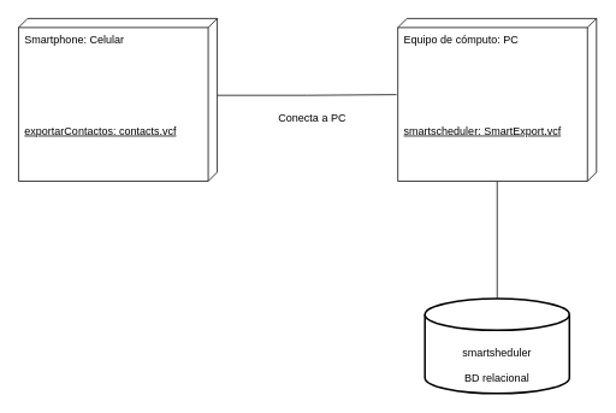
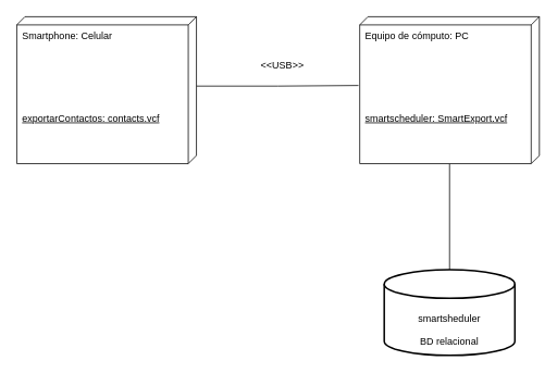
  <mxCell id="0" />
  <mxCell id="1" parent="0" />
  <mxCell id="2" style="edgeStyle=orthogonalEdgeStyle;rounded=0;orthogonalLoop=1;jettySize=auto;html=1;entryX=0.5;entryY=0;entryDx=0;entryDy=0;entryPerimeter=0;fontColor=#000000;endArrow=none;endFill=0;strokeColor=#000000;" edge="1" parent="1" source="3" target="6"><mxGeometry relative="1" as="geometry" /></mxCell>
  <mxCell id="3" value="Equipo de cómputo: PC&lt;br&gt;&lt;br&gt;&lt;br&gt;&lt;br&gt;&lt;br&gt;&lt;br&gt;&lt;br&gt;&lt;span style=&quot;text-align: center&quot;&gt;&lt;u&gt;smartscheduler: SmartExport.vcf&lt;/u&gt;&lt;/span&gt;" style="verticalAlign=top;align=left;shape=cube;size=10;direction=south;fontStyle=0;html=1;boundedLbl=1;spacingLeft=5;fillColor=#FFFFFF;strokeColor=#000000;fontColor=#000000;" vertex="1" parent="1"><mxGeometry x="440" y="20" width="220" height="180" as="geometry" /></mxCell>
  <mxCell id="4" style="edgeStyle=orthogonalEdgeStyle;rounded=0;orthogonalLoop=1;jettySize=auto;html=1;exitX=0;exitY=0;exitDx=85;exitDy=0;exitPerimeter=0;entryX=0.468;entryY=1.007;entryDx=0;entryDy=0;entryPerimeter=0;fontColor=#000000;strokeColor=#000000;endArrow=none;endFill=0;" edge="1" parent="1" source="5" target="3"><mxGeometry relative="1" as="geometry" /></mxCell>
  <mxCell id="5" value="Smartphone: Celular&lt;br&gt;&lt;br&gt;&lt;span style=&quot;text-align: center&quot;&gt;&lt;br&gt;&lt;br&gt;&lt;br&gt;&lt;br&gt;&lt;br&gt;&lt;u&gt;exportarContactos: contacts.vcf&lt;/u&gt;&lt;/span&gt;" style="verticalAlign=top;align=left;shape=cube;size=10;direction=south;fontStyle=0;html=1;boundedLbl=1;spacingLeft=5;fillColor=#FFFFFF;strokeColor=#000000;fontColor=#000000;" vertex="1" parent="1"><mxGeometry x="20" y="20" width="220" height="180" as="geometry" /></mxCell>
  <mxCell id="6" value="&lt;br&gt;&lt;br&gt;&lt;br&gt;smartsheduler&lt;br&gt;&lt;br&gt;BD relacional" style="strokeWidth=2;html=1;shape=mxgraph.flowchart.database;whiteSpace=wrap;fontColor=#000000;fillColor=#FFFFFF;strokeColor=#000000;" vertex="1" parent="1"><mxGeometry x="470" y="330" width="160" height="105" as="geometry" /></mxCell>
- <mxCell id="7" value="Conecta a PC" style="text;html=1;align=center;verticalAlign=middle;resizable=0;points=[];autosize=1;strokeColor=none;fontColor=#000000;" vertex="1" parent="1"><mxGeometry x="300" y="120" width="90" height="20" as="geometry" /></mxCell>
+ <mxCell id="8" value="&amp;lt;&amp;lt;USB&amp;gt;&amp;gt;" style="text;html=1;align=center;verticalAlign=middle;resizable=0;points=[];autosize=1;strokeColor=none;fontColor=#000000;" vertex="1" parent="1"><mxGeometry x="310" y="70" width="70" height="20" as="geometry" /></mxCell>
